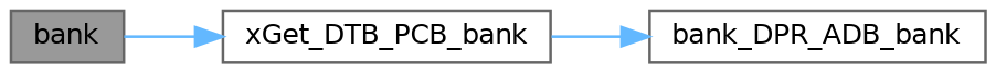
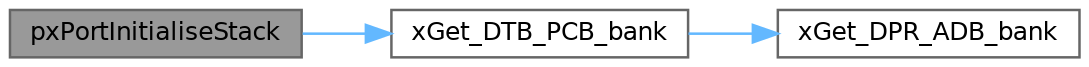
  digraph {
    rankdir=LR
    node [color=grey40 fillcolor=white fontname=Helvetica fontsize=10 shape=box style=filled]
    edge [color=steelblue1 fontname=Helvetica fontsize=10 labelfontname=Helvetica labelfontsize=10 style=solid]
-   n1 [color=gray40 fillcolor=grey60 fontcolor=black height=0.2 label=bank width=0.4]
+   n1 [color=gray40 fillcolor=grey60 fontcolor=black height=0.2 label=pxPortInitialiseStack width=0.4]
    n2 [height=0.2 label=xGet_DTB_PCB_bank width=0.4]
-   n3 [height=0.2 label=bank_DPR_ADB_bank width=0.4]
+   n3 [height=0.2 label=xGet_DPR_ADB_bank width=0.4]
    n1 -> n2
    n2 -> n3
  }
